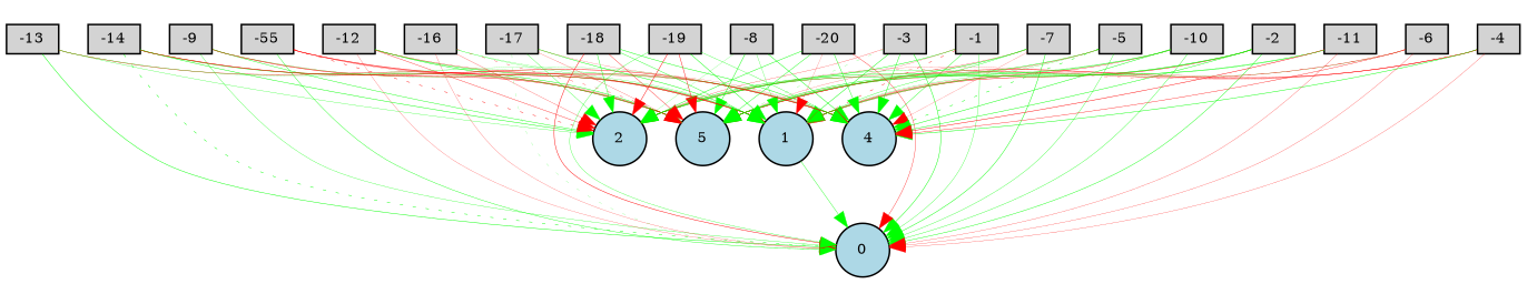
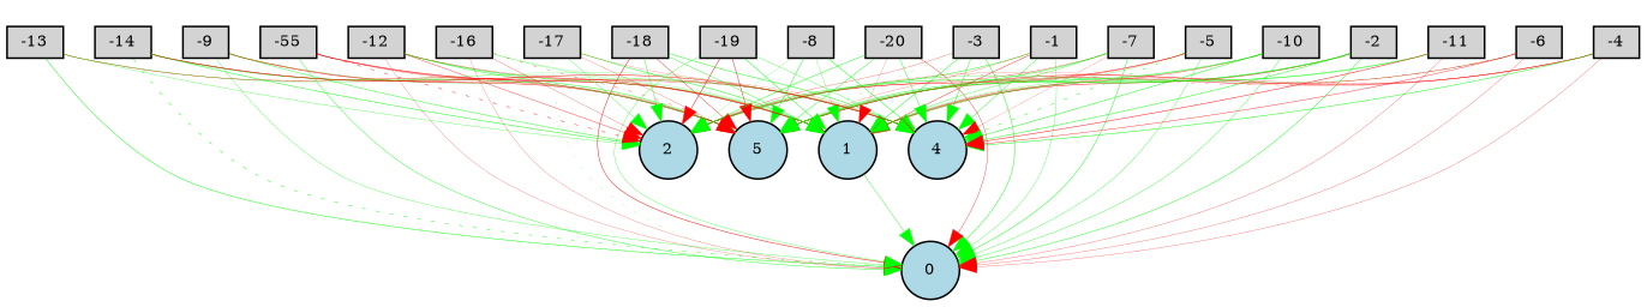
  digraph {
    node [fillcolor=lightgray fontsize=9 shape=box style=filled]
    edge [color=green penwidth=0.30000000000000004 style=solid]
    -1 [height=0.2 width=0.2]
    0 [fillcolor=lightblue height=0.2 shape=circle width=0.2]
    1 [fillcolor=lightblue height=0.2 shape=circle width=0.2]
    2 [fillcolor=lightblue height=0.2 shape=circle width=0.2]
    n5 [fillcolor=lightblue height=0.2 label=5 shape=circle width=0.2]
    4 [fillcolor=lightblue height=0.2 shape=circle width=0.2]
    -2 [height=0.2 width=0.2]
    -3 [height=0.2 width=0.2]
    -4 [height=0.2 width=0.2]
    -5 [height=0.2 width=0.2]
    -6 [height=0.2 width=0.2]
    -7 [height=0.2 width=0.2]
    -8 [height=0.2 width=0.2]
    -9 [height=0.2 width=0.2]
    -10 [height=0.2 width=0.2]
    -11 [height=0.2 width=0.2]
    -12 [height=0.2 width=0.2]
    -13 [height=0.2 width=0.2]
    -14 [height=0.2 width=0.2]
    n20 [height=0.2 label=-55 width=0.2]
    -16 [height=0.2 width=0.2]
    -17 [height=0.2 width=0.2]
    -18 [height=0.2 width=0.2]
    -19 [height=0.2 width=0.2]
    -20 [height=0.2 width=0.2]
    -1 -> 0 [penwidth=0.19425541707607347]
-   -1 -> 1 [color=red penwidth=0.25584005315001357 style=dotted]
+   -1 -> 1 [color=red penwidth=0.25584005315001357]
    -1 -> 2 [penwidth=0.2976526380569082]
    -1 -> n5 [color=red penwidth=0.12201200192724462]
    -1 -> 4 [penwidth=0.2497916427762801]
    1 -> 0 [penwidth=0.23599425296163432]
    -2 -> 0 [penwidth=0.27175736264800526]
    -2 -> 1 [color=red]
    -2 -> 2 [penwidth=0.23651528562946095]
    -2 -> n5 [penwidth=0.2950336693369453]
    -2 -> 4 [penwidth=0.2936745777270646]
    -3 -> 0 [penwidth=0.2972032344429977]
    -3 -> 1 [penwidth=0.2975861670623653]
    -3 -> 2 [color=red penwidth=0.15424206856675965]
    -3 -> n5 [penwidth=0.1218840025409862 style=dotted]
    -3 -> 4 [penwidth=0.27558322875444163]
    -4 -> 0 [color=red penwidth=0.1479792412309776]
    -4 -> 1 [color=red penwidth=0.15429849949771923]
    -4 -> 2 [color=red penwidth=0.10874614597779989]
    -4 -> n5 [color=red penwidth=0.29696087416958583]
    -4 -> 4 [penwidth=0.2956818883926642]
    -5 -> 0 [penwidth=0.20730467340195113]
    -5 -> 1 [penwidth=0.14627322584186836]
-   -5 -> 2 [penwidth=0.2992783891428853]
+   -5 -> 2 [color=red penwidth=0.2992783891428853]
    -5 -> n5 [color=red penwidth=0.15882758675243558]
    -5 -> 4 [style=dotted]
    -6 -> 0 [color=red penwidth=0.1495574599853305]
    -6 -> 1 [penwidth=0.1155211332460659]
    -6 -> 2 [color=red penwidth=0.1481742584583556 style=dotted]
    -6 -> n5 [color=red penwidth=0.21674407653706862]
    -6 -> 4 [color=red penwidth=0.23766689064723626]
    -7 -> 0 [penwidth=0.2955599596098476]
    -7 -> 1 [penwidth=0.2204804915593444]
    -7 -> 2 [color=red penwidth=0.16925093559752247]
    -7 -> n5
    -7 -> 4 [color=red penwidth=0.10897352024018743]
    -8 -> 1 [penwidth=0.16342147936856644]
    -8 -> 2 [penwidth=0.1087562915384597]
    -8 -> n5 [penwidth=0.2919921847639326]
    -8 -> 4 [penwidth=0.2990577154504066]
    -9 -> 0 [penwidth=0.19038994588064045]
    -9 -> 1 [color=red penwidth=0.15406911083415106]
    -9 -> 2 [penwidth=0.2683288554642853]
    -9 -> n5 [color=red penwidth=0.2951164850455259]
    -9 -> 4 [penwidth=0.12429753280771082]
    -10 -> 0 [penwidth=0.22038867497351283]
    -10 -> 1 [color=red penwidth=0.2248516554618299]
    -10 -> 2 [penwidth=0.11071756694246652]
    -10 -> n5
    -10 -> 4
    -11 -> 0 [color=red penwidth=0.15203363557903077]
    -11 -> 1 [penwidth=0.20495306777821923]
    -11 -> 2 [penwidth=0.15417463882456656]
    -11 -> n5 [penwidth=0.1173511536735757]
    -11 -> 4 [color=red penwidth=0.2958575827036021]
    -12 -> 0 [color=red penwidth=0.12950826476576452]
    -12 -> 1 [penwidth=0.2952655807477126]
    -12 -> 2 [color=red penwidth=0.2268166762228687]
    -12 -> n5 [penwidth=0.2966791141547098]
    -12 -> 4 [color=red penwidth=0.18411302989630723]
    -13 -> 0 [penwidth=0.2962326437432712]
    -13 -> 1 [penwidth=0.10208318373665196]
    -13 -> 2 [penwidth=0.17860499445501576]
    -13 -> n5 [color=red penwidth=0.2366890250485108]
    -13 -> 4 [penwidth=0.11340596700640838]
    -14 -> 0 [penwidth=0.2993095617654038 style=dotted]
    -14 -> 1 [color=red penwidth=0.24528577683277045]
    -14 -> 2
    -14 -> n5 [penwidth=0.2807601954461778]
    -14 -> 4 [color=red penwidth=0.29739728434886226]
    n20 -> 0 [penwidth=0.2480761966414778]
    n20 -> 1 [color=red penwidth=0.29114235193700233]
    n20 -> 2 [color=red penwidth=0.2813353517217698 style=dotted]
    n20 -> n5 [color=red penwidth=0.1640874668367691]
    n20 -> 4 [color=red penwidth=0.23383729137162557]
    -16 -> 0 [color=red penwidth=0.13061575367750503]
    -16 -> 1 [penwidth=0.13557109726085267]
    -16 -> 2 [color=red penwidth=0.155966772403698]
    -16 -> n5 [color=red penwidth=0.19147054689182608 style=dotted]
    -16 -> 4 [penwidth=0.12982763995575675]
    -17 -> 0 [penwidth=0.10424212718673241 style=dotted]
    -17 -> 1
    -17 -> 2 [penwidth=0.1929521817092924]
    -17 -> n5 [color=red penwidth=0.1386487641724377]
    -17 -> 4 [color=red penwidth=0.10535705553959453]
    -18 -> 0 [color=red penwidth=0.29979542039393914]
    -18 -> 1 [penwidth=0.24872457489803715]
    -18 -> 2 [penwidth=0.2584700867218783]
    -18 -> n5 [color=red penwidth=0.22675943761370507]
    -18 -> 4
    -19 -> 0 [penwidth=0.19407157291892624]
    -19 -> 1 [penwidth=0.2995766374640082]
    -19 -> 2 [color=red penwidth=0.2951803199801155]
    -19 -> n5 [color=red penwidth=0.27892782623804685]
    -19 -> 4 [penwidth=0.2012437832719881]
    -20 -> 0 [color=red penwidth=0.21710652169517064]
    -20 -> 1 [color=red penwidth=0.106905592065414]
    -20 -> 2 [penwidth=0.29118923903080207]
    -20 -> n5 [penwidth=0.2608312329200075]
    -20 -> 4 [penwidth=0.2681995662590076]
  }
